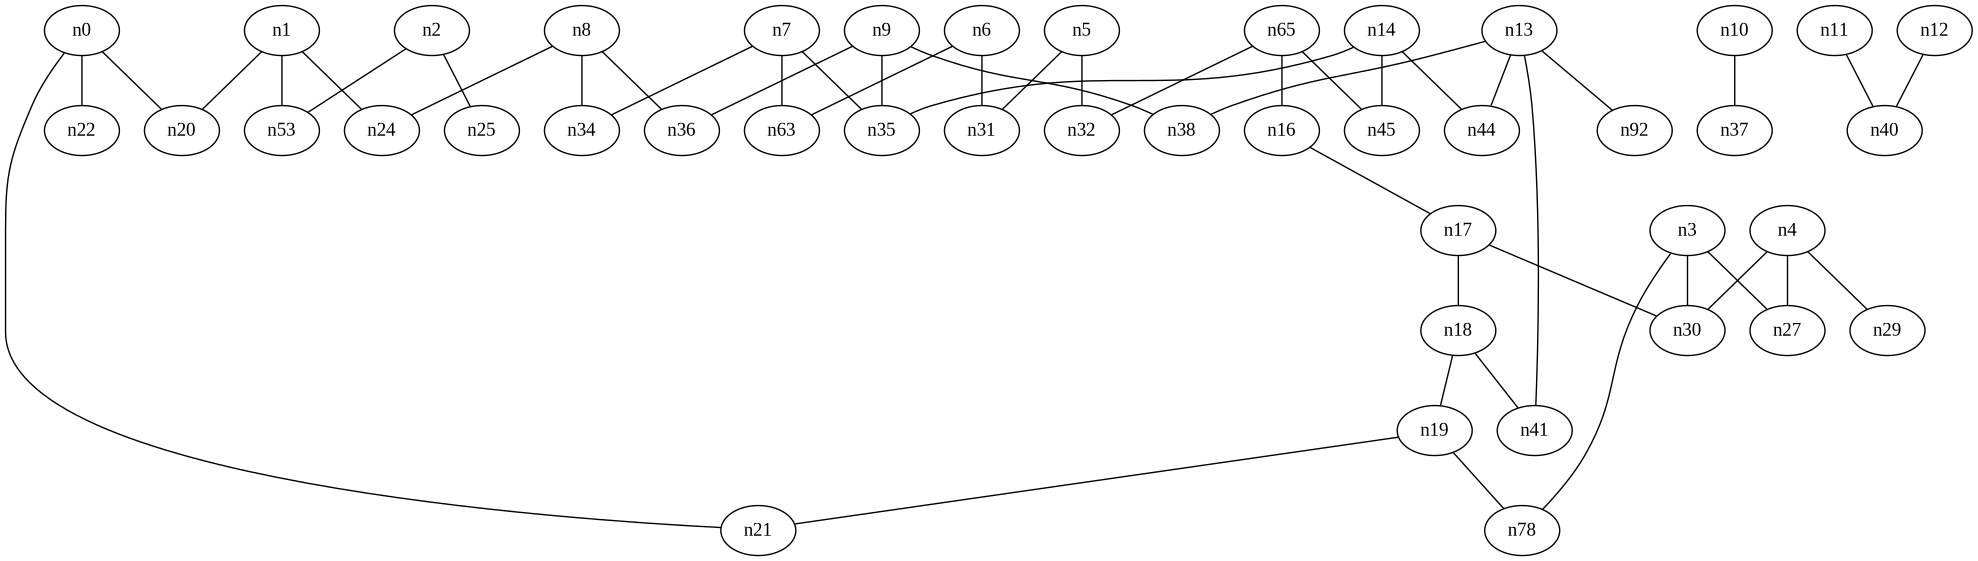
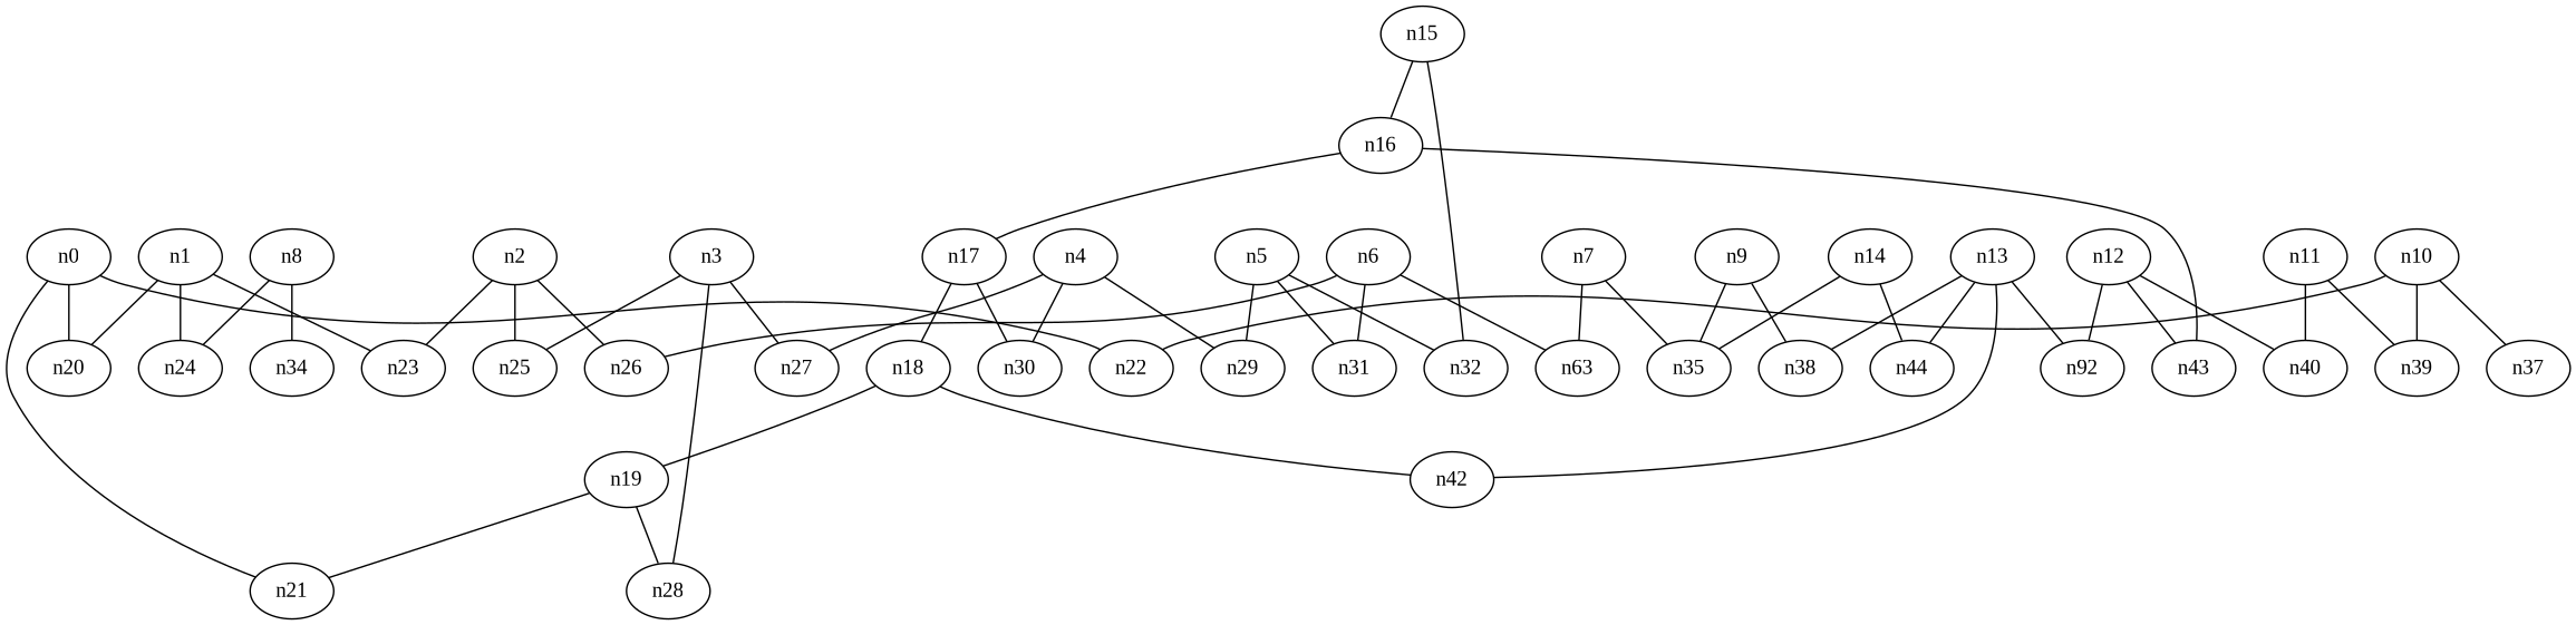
  strict graph {
    edge_default="{}"
    fontname="Liberation Serif"
    node_default="{}"
    node [fontname="Liberation Serif"]
    edge [fontname="Liberation Serif"]
    n0 [dim3pos="0.00411096573763996,0.051186684561587696,-0.9986806412884434"]
    n20 [dim3pos="-0.07288776396586776,-0.2775748381037465,-0.9579350620557402"]
    n21 [dim3pos="-0.04359304736375345,0.12121005720510798,-0.9916691828699105"]
    n22 [dim3pos="-0.0997588894965458,-0.21624637357879536,0.9712289482302492"]
    n1 [dim3pos="-0.15008214268512604,-0.2639217582956341,-0.9527962300225491"]
-   n23 [dim3pos="-0.0028890698245599977,-0.39218990577558194,-0.9198797372935709" label=n53]
+   n23 [dim3pos="-0.0028890698245599977,-0.39218990577558194,-0.9198797372935709"]
    n24 [dim3pos="0.01223049251315713,0.01095323585967336,0.9998652117546084"]
    n2 [dim3pos="0.07656739689230622,-0.17233180696429187,-0.982058644909538"]
    n25 [dim3pos="-0.30312148188230725,0.4420740080371595,0.8442084687086688"]
+   n26 [dim3pos="0.18452993146482355,-0.23190565011199477,0.9550751142395663"]
    n3 [dim3pos="0.4773794471639958,-0.30692687493305115,-0.8233497172339521"]
    n27 [dim3pos="0.645234383520753,-0.07310167753385018,-0.7604792798389255"]
-   n28 [dim3pos="0.1840259376860447,-0.13356920430753094,-0.973803738912223" label=n78]
+   n28 [dim3pos="0.1840259376860447,-0.13356920430753094,-0.973803738912223"]
    n4 [dim3pos="-0.37985311676449585,-0.05230181908582206,0.9235670681680959"]
    n29 [dim3pos="-0.26893793913615355,-0.13648416650077275,0.9534382293509045"]
    n30 [dim3pos="0.014959440499704803,0.001575825916051712,0.999886859555929"]
    n5 [dim3pos="0.07738692691953526,0.03446649777945799,0.9964052007455446"]
    n31 [dim3pos="0.39799336081029335,-0.007998048201011894,0.9173534302415302"]
    n32 [dim3pos="-0.03865339020726793,-0.03979839803863622,-0.9984598153851977"]
    n6 [dim3pos="0.5625077414561862,-0.32242299244195216,0.7613333400992218"]
    n33 [dim3pos="-0.7489333031960705,0.5623741896287081,-0.35047707229329067" label=n63]
    n7 [dim3pos="-0.9766075356388847,0.05798256557537985,0.20706458756301493"]
    n34 [dim3pos="0.7331952118156897,0.26261212349102403,-0.6272636239780537"]
    n35 [dim3pos="-0.40566772023723685,0.7497985975734683,0.5227195843225916"]
    n8 [dim3pos="0.356054051723598,0.18849818688659845,-0.9152562186577453"]
-   n36 [dim3pos="0.2015398657551047,0.02995711970129649,-0.9790220903997093"]
    n9 [dim3pos="-0.11571668113143167,0.006442225573377496,0.9932613691459002"]
    n38 [dim3pos="0.14199283453492517,-0.06632595387410165,-0.9876431049642517"]
    n37 [dim3pos="-0.20089019284252388,-0.08263928957351373,0.9761218562446384"]
    n10 [dim3pos="-0.31931787437744724,-0.3332030951769424,0.8871368510368478"]
+   n39 [dim3pos="0.3676585748577524,0.6683461826841264,-0.646637883536932"]
    n11 [dim3pos="-0.08824654270602918,0.913054206035255,-0.39817654946237474"]
    n40 [dim3pos="0.8794174836757543,0.4759626531512445,0.009189244290619151"]
-   n41 [dim3pos="0.5526412013316901,-0.548285214698217,0.6276711128720172"]
+   n41 [dim3pos="0.5526412013316901,-0.548285214698217,0.6276711128720172" label=n42]
    n12 [dim3pos="0.060911084393376676,-0.8901251635383327,-0.4516270951059949"]
    n42 [dim3pos="0.3804509241327479,-0.5639182359522084,-0.7329756595461322" label=n92]
+   n43 [dim3pos="-0.43157584666927,-0.6379625257824424,-0.6377664966655031"]
    n13 [dim3pos="0.2754730376333232,-0.26354979505808757,-0.9244761279026678"]
    n44 [dim3pos="0.12591824281234518,-0.25242506577793206,-0.9593884418180458"]
    n14 [dim3pos="0.10988487411475044,-0.554970574271729,-0.8245804849335769"]
-   n45 [dim3pos="0.0646356777027885,0.3468286034567006,0.9356987490598542"]
-   n15 [dim3pos="-0.2038247225480084,-0.294234371320194,-0.933746013224173" label=n65]
+   n15 [dim3pos="-0.2038247225480084,-0.294234371320194,-0.933746013224173"]
    n16 [dim3pos="0.46968705604500877,0.32038335241948596,0.8226472979814765"]
    n17 [dim3pos="-0.4418814812747843,-0.03987388522284042,-0.896186827499511"]
    n18 [dim3pos="-0.44763624836827953,0.21549040716510207,-0.867862704329775"]
    n19 [dim3pos="0.11802698174832783,-0.11558942506715668,0.9862599638999974"]
    n0 -- n20
    n0 -- n21
    n0 -- n22
    n1 -- n20
    n1 -- n23
    n1 -- n24
    n2 -- n23
    n2 -- n25
-   n3 -- n30
+   n2 -- n26
+   n3 -- n25
    n3 -- n27
    n3 -- n28
    n4 -- n27
    n4 -- n29
    n4 -- n30
+   n5 -- n29
    n5 -- n31
    n5 -- n32
+   n6 -- n26
    n6 -- n31
    n6 -- n33
    n7 -- n33
-   n7 -- n34
    n7 -- n35
    n8 -- n24
    n8 -- n34
-   n8 -- n36
    n9 -- n35
-   n9 -- n36
    n9 -- n38
+   n10 -- n22
    n10 -- n37
+   n10 -- n39
+   n11 -- n39
    n11 -- n40
    n12 -- n40
+   n12 -- n42
+   n12 -- n43
    n13 -- n38
    n13 -- n41
    n13 -- n42
    n13 -- n44
    n14 -- n35
    n14 -- n44
-   n14 -- n45
    n15 -- n32
-   n15 -- n45
    n15 -- n16
+   n16 -- n43
    n16 -- n17
    n17 -- n30
    n17 -- n18
    n18 -- n41
    n18 -- n19
    n19 -- n21
    n19 -- n28
  }
